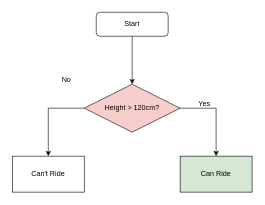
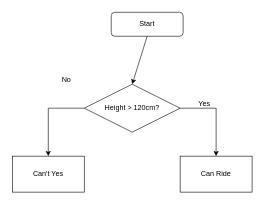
  <mxCell id="0" />
  <mxCell id="1" parent="0" />
- <mxCell id="2" value="Start" style="rounded=1;whiteSpace=wrap;html=1;" vertex="1" parent="1"><mxGeometry x="160" y="20" width="120" height="40" as="geometry" /></mxCell>
+ <mxCell id="2" value="Start" style="rounded=1;whiteSpace=wrap;html=1;" vertex="1" parent="1"><mxGeometry x="185" y="20" width="120" height="40" as="geometry" /></mxCell>
  <mxCell id="3" value="" style="endArrow=classic;html=1;rounded=0;exitX=0.5;exitY=1;exitDx=0;exitDy=0;" edge="1" parent="1" source="2"><mxGeometry width="50" height="50" relative="1" as="geometry"><mxPoint x="195" y="160" as="sourcePoint" /><mxPoint x="220" y="140" as="targetPoint" /></mxGeometry></mxCell>
- <mxCell id="4" value="Height &amp;gt; 120cm?" style="rhombus;whiteSpace=wrap;html=1;labelBackgroundColor=none;fillColor=#f8cecc;" vertex="1" parent="1"><mxGeometry x="140" y="140" width="160" height="80" as="geometry" /></mxCell>
+ <mxCell id="4" value="Height &amp;gt; 120cm?" style="rhombus;whiteSpace=wrap;html=1;labelBackgroundColor=none;" vertex="1" parent="1"><mxGeometry x="140" y="140" width="160" height="80" as="geometry" /></mxCell>
  <mxCell id="5" value="" style="endArrow=classic;html=1;rounded=0;exitX=0;exitY=0.5;exitDx=0;exitDy=0;" edge="1" parent="1" source="4"><mxGeometry width="50" height="50" relative="1" as="geometry"><mxPoint x="130" y="230" as="sourcePoint" /><mxPoint x="80" y="260" as="targetPoint" /><Array as="points"><mxPoint x="90" y="180" /><mxPoint x="80" y="180" /></Array></mxGeometry></mxCell>
  <mxCell id="6" value="" style="endArrow=classic;html=1;rounded=0;exitX=1;exitY=0.5;exitDx=0;exitDy=0;" edge="1" parent="1" source="4"><mxGeometry width="50" height="50" relative="1" as="geometry"><mxPoint x="450" y="180" as="sourcePoint" /><mxPoint x="360" y="260" as="targetPoint" /><Array as="points"><mxPoint x="360" y="180" /></Array></mxGeometry></mxCell>
- <mxCell id="7" value="Can't Ride" style="rounded=0;whiteSpace=wrap;html=1;" vertex="1" parent="1"><mxGeometry x="20" y="260" width="120" height="60" as="geometry" /></mxCell>
- <mxCell id="8" value="Can Ride" style="rounded=0;whiteSpace=wrap;html=1;fillColor=#d5e8d4;" vertex="1" parent="1"><mxGeometry x="300" y="260" width="120" height="60" as="geometry" /></mxCell>
+ <mxCell id="7" value="Can't Yes" style="rounded=0;whiteSpace=wrap;html=1;" vertex="1" parent="1"><mxGeometry x="20" y="260" width="120" height="60" as="geometry" /></mxCell>
+ <mxCell id="8" value="Can Ride" style="rounded=0;whiteSpace=wrap;html=1;" vertex="1" parent="1"><mxGeometry x="300" y="260" width="120" height="60" as="geometry" /></mxCell>
  <mxCell id="9" value="No" style="text;html=1;align=center;verticalAlign=middle;resizable=0;points=[];autosize=1;strokeColor=none;fillColor=none;" vertex="1" parent="1"><mxGeometry x="90" y="118" width="40" height="30" as="geometry" /></mxCell>
  <mxCell id="10" value="Yes" style="text;html=1;align=center;verticalAlign=middle;resizable=0;points=[];autosize=1;strokeColor=none;fillColor=none;" vertex="1" parent="1"><mxGeometry x="320" y="158" width="40" height="30" as="geometry" /></mxCell>
